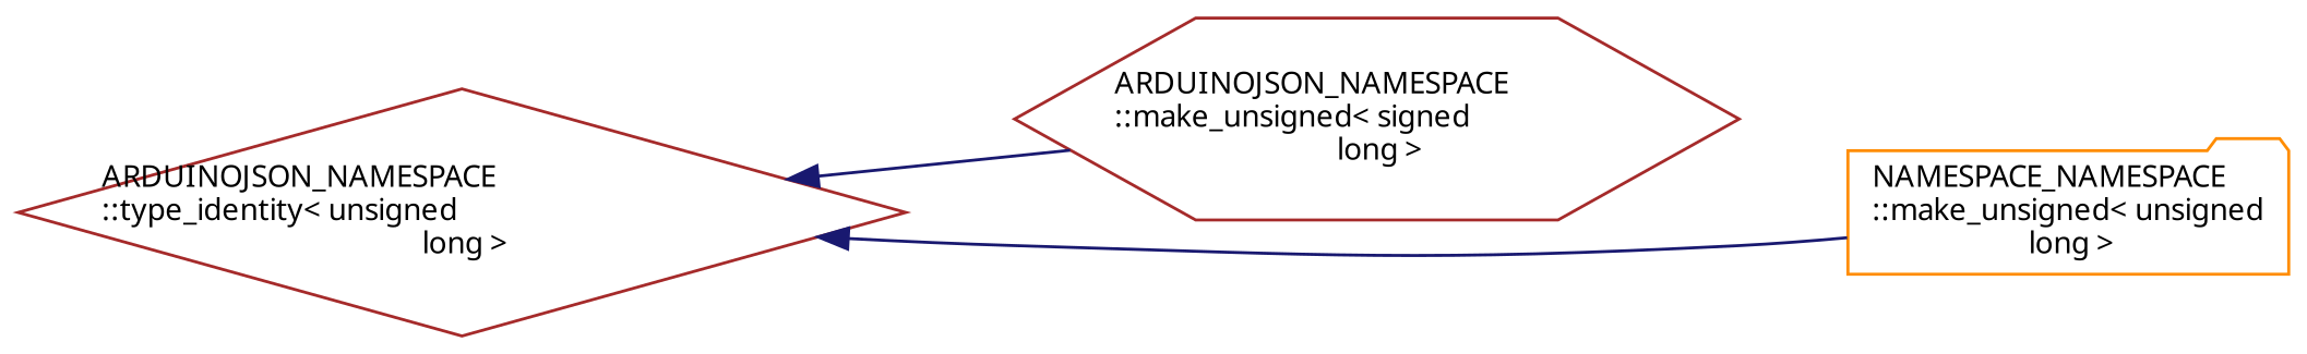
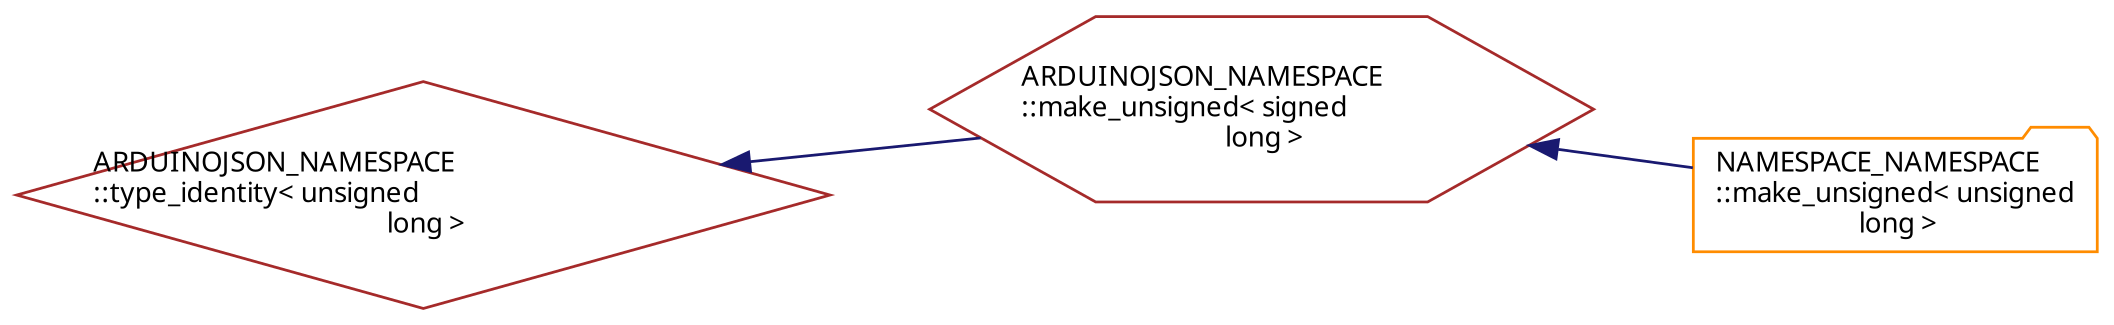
  digraph {
    fontname="Noto Sans"
    rankdir=LR
    node [color=brown fillcolor=white fontname="Noto Sans" fontsize=10 style=filled]
    edge [color=midnightblue dir=back fontname="Noto Sans" fontsize=10 labelfontname=Helvetica labelfontsize=10 style=solid]
    n1 [height=0.2 label="ARDUINOJSON_NAMESPACE\l::type_identity\< unsigned\l long \>" shape=diamond width=0.4]
    n2 [height=0.2 label="ARDUINOJSON_NAMESPACE\l::make_unsigned\< signed\l long \>" shape=hexagon width=0.4]
    n3 [color=darkorange height=0.2 label="NAMESPACE_NAMESPACE\l::make_unsigned\< unsigned\l long \>" shape=folder width=0.4]
    n1 -> n2
-   n1 -> n3
+   n2 -> n3
  }
